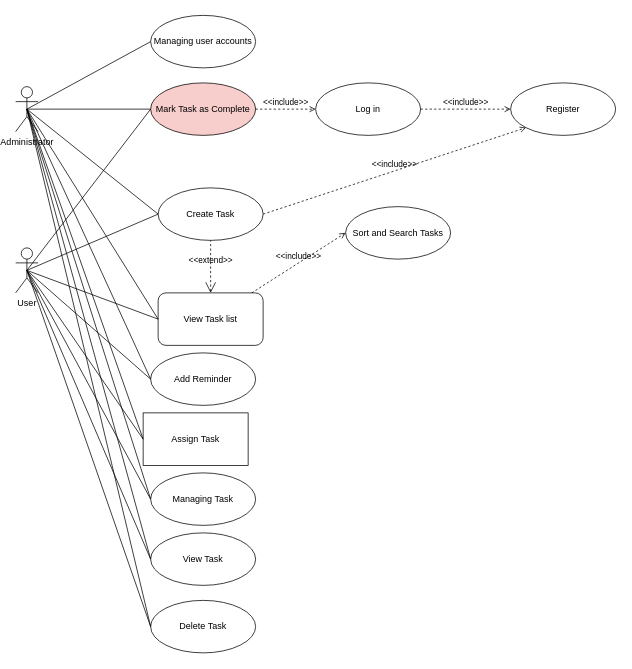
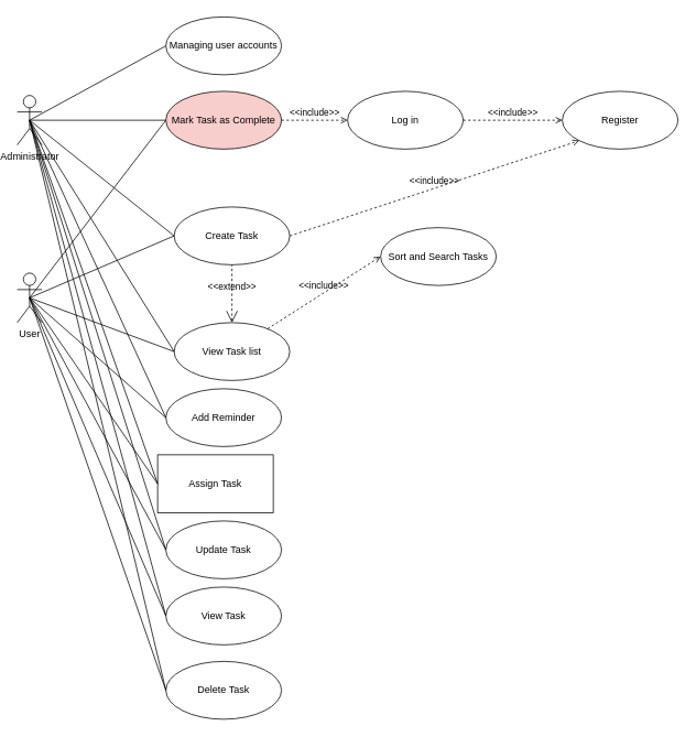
  <mxCell id="0" />
  <mxCell id="1" parent="0" />
  <mxCell id="2" value="User" style="shape=umlActor;html=1;verticalLabelPosition=bottom;verticalAlign=top;align=center;" vertex="1" parent="1"><mxGeometry x="20" y="330" width="30" height="60" as="geometry" /></mxCell>
  <mxCell id="3" value="View Task" style="ellipse;whiteSpace=wrap;html=1;" vertex="1" parent="1"><mxGeometry x="200" y="710" width="140" height="70" as="geometry" /></mxCell>
  <mxCell id="4" value="Create Task" style="ellipse;whiteSpace=wrap;html=1;" vertex="1" parent="1"><mxGeometry x="210" y="250" width="140" height="70" as="geometry" /></mxCell>
  <mxCell id="5" value="Assign Task" style="whiteSpace=wrap;html=1;rounded=0;" vertex="1" parent="1"><mxGeometry x="190" y="550" width="140" height="70" as="geometry" /></mxCell>
- <mxCell id="6" value="Managing Task" style="ellipse;whiteSpace=wrap;html=1;" vertex="1" parent="1"><mxGeometry x="200" y="630" width="140" height="70" as="geometry" /></mxCell>
+ <mxCell id="6" value="Update Task" style="ellipse;whiteSpace=wrap;html=1;" vertex="1" parent="1"><mxGeometry x="200" y="630" width="140" height="70" as="geometry" /></mxCell>
  <mxCell id="7" value="Delete Task" style="ellipse;whiteSpace=wrap;html=1;" vertex="1" parent="1"><mxGeometry x="200" y="800" width="140" height="70" as="geometry" /></mxCell>
  <mxCell id="8" value="Administrator" style="shape=umlActor;html=1;verticalLabelPosition=bottom;verticalAlign=top;align=center;" vertex="1" parent="1"><mxGeometry x="20" y="115" width="30" height="60" as="geometry" /></mxCell>
- <mxCell id="9" value="View Task list" style="whiteSpace=wrap;html=1;rounded=1;" vertex="1" parent="1"><mxGeometry x="210" y="390" width="140" height="70" as="geometry" /></mxCell>
+ <mxCell id="9" value="View Task list" style="ellipse;whiteSpace=wrap;html=1;" vertex="1" parent="1"><mxGeometry x="210" y="390" width="140" height="70" as="geometry" /></mxCell>
  <mxCell id="10" value="" style="edgeStyle=none;html=1;endArrow=none;verticalAlign=bottom;rounded=0;exitX=0.5;exitY=0.5;exitDx=0;exitDy=0;exitPerimeter=0;entryX=0;entryY=0.5;entryDx=0;entryDy=0;" edge="1" parent="1" source="2" target="7"><mxGeometry width="160" relative="1" as="geometry"><mxPoint x="130" y="590" as="sourcePoint" /><mxPoint x="290" y="590" as="targetPoint" /></mxGeometry></mxCell>
  <mxCell id="11" value="" style="edgeStyle=none;html=1;endArrow=none;verticalAlign=bottom;rounded=0;exitX=0.5;exitY=0.5;exitDx=0;exitDy=0;exitPerimeter=0;entryX=0;entryY=0.5;entryDx=0;entryDy=0;" edge="1" parent="1" source="2" target="6"><mxGeometry width="160" relative="1" as="geometry"><mxPoint x="110" y="514.5" as="sourcePoint" /><mxPoint x="270" y="514.5" as="targetPoint" /></mxGeometry></mxCell>
  <mxCell id="12" value="" style="edgeStyle=none;html=1;endArrow=none;verticalAlign=bottom;rounded=0;entryX=0;entryY=0.5;entryDx=0;entryDy=0;exitX=0.5;exitY=0.5;exitDx=0;exitDy=0;exitPerimeter=0;" edge="1" parent="1" source="2" target="5"><mxGeometry width="160" relative="1" as="geometry"><mxPoint x="80" y="520" as="sourcePoint" /><mxPoint x="240" y="520" as="targetPoint" /></mxGeometry></mxCell>
  <mxCell id="13" value="" style="edgeStyle=none;html=1;endArrow=none;verticalAlign=bottom;rounded=0;exitX=0.5;exitY=0.5;exitDx=0;exitDy=0;exitPerimeter=0;entryX=0;entryY=0.5;entryDx=0;entryDy=0;" edge="1" parent="1" source="2" target="4"><mxGeometry width="160" relative="1" as="geometry"><mxPoint x="40" y="500" as="sourcePoint" /><mxPoint x="200" y="500" as="targetPoint" /></mxGeometry></mxCell>
  <mxCell id="14" value="" style="edgeStyle=none;html=1;endArrow=none;verticalAlign=bottom;rounded=0;exitX=0.5;exitY=0.5;exitDx=0;exitDy=0;exitPerimeter=0;entryX=0;entryY=0.5;entryDx=0;entryDy=0;" edge="1" parent="1" source="2" target="3"><mxGeometry width="160" relative="1" as="geometry"><mxPoint x="70" y="490" as="sourcePoint" /><mxPoint x="230" y="490" as="targetPoint" /></mxGeometry></mxCell>
  <mxCell id="15" value="Sort and Search Tasks" style="ellipse;whiteSpace=wrap;html=1;" vertex="1" parent="1"><mxGeometry x="460" y="275" width="140" height="70" as="geometry" /></mxCell>
  <mxCell id="16" value="&amp;lt;&amp;lt;extend&amp;gt;&amp;gt;" style="edgeStyle=none;html=1;startArrow=open;endArrow=none;startSize=12;verticalAlign=bottom;dashed=1;labelBackgroundColor=none;rounded=0;entryX=0.5;entryY=1;entryDx=0;entryDy=0;exitX=0.5;exitY=0;exitDx=0;exitDy=0;" edge="1" parent="1" source="9" target="4"><mxGeometry width="160" relative="1" as="geometry"><mxPoint x="330" y="380" as="sourcePoint" /><mxPoint x="490" y="380" as="targetPoint" /></mxGeometry></mxCell>
  <mxCell id="17" value="" style="edgeStyle=none;html=1;endArrow=none;verticalAlign=bottom;rounded=0;exitX=0.5;exitY=0.5;exitDx=0;exitDy=0;exitPerimeter=0;entryX=0;entryY=0.5;entryDx=0;entryDy=0;" edge="1" parent="1" source="2" target="9"><mxGeometry width="160" relative="1" as="geometry"><mxPoint x="330" y="380" as="sourcePoint" /><mxPoint x="490" y="380" as="targetPoint" /></mxGeometry></mxCell>
  <mxCell id="18" value="Add Reminder" style="ellipse;whiteSpace=wrap;html=1;" vertex="1" parent="1"><mxGeometry x="200" y="470" width="140" height="70" as="geometry" /></mxCell>
  <mxCell id="19" value="Log in" style="ellipse;whiteSpace=wrap;html=1;" vertex="1" parent="1"><mxGeometry x="420" y="110" width="140" height="70" as="geometry" /></mxCell>
  <mxCell id="20" value="Register" style="ellipse;whiteSpace=wrap;html=1;" vertex="1" parent="1"><mxGeometry x="680" y="110" width="140" height="70" as="geometry" /></mxCell>
  <mxCell id="21" value="&amp;lt;&amp;lt;include&amp;gt;&amp;gt;" style="edgeStyle=none;html=1;endArrow=open;verticalAlign=bottom;dashed=1;labelBackgroundColor=none;rounded=0;exitX=1;exitY=0.5;exitDx=0;exitDy=0;entryX=0;entryY=0.5;entryDx=0;entryDy=0;" edge="1" parent="1" source="19" target="20"><mxGeometry width="160" relative="1" as="geometry"><mxPoint x="460" y="140" as="sourcePoint" /><mxPoint x="620" y="140" as="targetPoint" /></mxGeometry></mxCell>
  <mxCell id="22" value="" style="endArrow=none;html=1;rounded=0;entryX=0.5;entryY=0.5;entryDx=0;entryDy=0;entryPerimeter=0;exitX=0;exitY=0.5;exitDx=0;exitDy=0;" edge="1" parent="1" source="4" target="8"><mxGeometry width="50" height="50" relative="1" as="geometry"><mxPoint x="475" y="235" as="sourcePoint" /><mxPoint x="90" y="80" as="targetPoint" /></mxGeometry></mxCell>
  <mxCell id="23" value="&amp;lt;&amp;lt;include&amp;gt;&amp;gt;" style="edgeStyle=none;html=1;endArrow=open;verticalAlign=bottom;dashed=1;labelBackgroundColor=none;rounded=0;exitX=1;exitY=0.5;exitDx=0;exitDy=0;entryX=0;entryY=1;entryDx=0;entryDy=0;" edge="1" parent="1" source="4" target="20"><mxGeometry width="160" relative="1" as="geometry"><mxPoint x="510" y="190" as="sourcePoint" /><mxPoint x="670" y="190" as="targetPoint" /></mxGeometry></mxCell>
  <mxCell id="24" value="&amp;lt;&amp;lt;include&amp;gt;&amp;gt;" style="edgeStyle=none;html=1;endArrow=open;verticalAlign=bottom;dashed=1;labelBackgroundColor=none;rounded=0;entryX=0;entryY=0.5;entryDx=0;entryDy=0;" edge="1" parent="1" source="9" target="15"><mxGeometry width="160" relative="1" as="geometry"><mxPoint x="440" y="325" as="sourcePoint" /><mxPoint x="600" y="325" as="targetPoint" /></mxGeometry></mxCell>
  <mxCell id="25" value="Mark Task as Complete" style="ellipse;whiteSpace=wrap;html=1;fillColor=#f8cecc;" vertex="1" parent="1"><mxGeometry x="200" y="110" width="140" height="70" as="geometry" /></mxCell>
  <mxCell id="26" value="" style="edgeStyle=none;html=1;endArrow=none;verticalAlign=bottom;rounded=0;entryX=0;entryY=0.5;entryDx=0;entryDy=0;exitX=0.5;exitY=0.5;exitDx=0;exitDy=0;exitPerimeter=0;" edge="1" parent="1" source="8" target="25"><mxGeometry width="160" relative="1" as="geometry"><mxPoint x="40" y="200" as="sourcePoint" /><mxPoint x="200" y="200" as="targetPoint" /></mxGeometry></mxCell>
  <mxCell id="27" value="" style="edgeStyle=none;html=1;endArrow=none;verticalAlign=bottom;rounded=0;entryX=0;entryY=0.5;entryDx=0;entryDy=0;exitX=0.5;exitY=0.5;exitDx=0;exitDy=0;exitPerimeter=0;" edge="1" parent="1" source="2" target="25"><mxGeometry width="160" relative="1" as="geometry"><mxPoint x="65" y="370" as="sourcePoint" /><mxPoint x="210" y="195" as="targetPoint" /></mxGeometry></mxCell>
  <mxCell id="28" value="&amp;lt;&amp;lt;include&amp;gt;&amp;gt;" style="edgeStyle=none;html=1;endArrow=open;verticalAlign=bottom;dashed=1;labelBackgroundColor=none;rounded=0;exitX=1;exitY=0.5;exitDx=0;exitDy=0;entryX=0;entryY=0.5;entryDx=0;entryDy=0;" edge="1" parent="1" source="25" target="19"><mxGeometry width="160" relative="1" as="geometry"><mxPoint x="310" y="100" as="sourcePoint" /><mxPoint x="470" y="100" as="targetPoint" /></mxGeometry></mxCell>
  <mxCell id="29" value="" style="edgeStyle=none;html=1;endArrow=none;verticalAlign=bottom;rounded=0;exitX=0.5;exitY=0.5;exitDx=0;exitDy=0;exitPerimeter=0;entryX=0;entryY=0.5;entryDx=0;entryDy=0;" edge="1" parent="1" source="2" target="18"><mxGeometry width="160" relative="1" as="geometry"><mxPoint x="130" y="370" as="sourcePoint" /><mxPoint x="190" y="400" as="targetPoint" /></mxGeometry></mxCell>
  <mxCell id="30" value="" style="edgeStyle=none;html=1;endArrow=none;verticalAlign=bottom;rounded=0;exitX=0.5;exitY=0.5;exitDx=0;exitDy=0;exitPerimeter=0;entryX=0;entryY=0.5;entryDx=0;entryDy=0;" edge="1" parent="1" source="8" target="9"><mxGeometry width="160" relative="1" as="geometry"><mxPoint x="430" y="420" as="sourcePoint" /><mxPoint x="590" y="420" as="targetPoint" /></mxGeometry></mxCell>
  <mxCell id="31" value="Managing user accounts" style="ellipse;whiteSpace=wrap;html=1;" vertex="1" parent="1"><mxGeometry x="200" y="20" width="140" height="70" as="geometry" /></mxCell>
  <mxCell id="32" value="" style="edgeStyle=none;html=1;endArrow=none;verticalAlign=bottom;rounded=0;exitX=0.5;exitY=0.5;exitDx=0;exitDy=0;exitPerimeter=0;entryX=0;entryY=0.5;entryDx=0;entryDy=0;" edge="1" parent="1" source="8" target="31"><mxGeometry width="160" relative="1" as="geometry"><mxPoint x="70" y="60" as="sourcePoint" /><mxPoint x="230" y="60" as="targetPoint" /></mxGeometry></mxCell>
  <mxCell id="33" value="" style="edgeStyle=none;html=1;endArrow=none;verticalAlign=bottom;rounded=0;exitX=0.5;exitY=0.5;exitDx=0;exitDy=0;exitPerimeter=0;entryX=0;entryY=0.5;entryDx=0;entryDy=0;" edge="1" parent="1" source="8" target="3"><mxGeometry width="160" relative="1" as="geometry"><mxPoint x="360" y="410" as="sourcePoint" /><mxPoint x="525" y="885" as="targetPoint" /></mxGeometry></mxCell>
  <mxCell id="34" value="" style="edgeStyle=none;html=1;endArrow=none;verticalAlign=bottom;rounded=0;exitX=0.5;exitY=0.5;exitDx=0;exitDy=0;exitPerimeter=0;entryX=0;entryY=0.5;entryDx=0;entryDy=0;" edge="1" parent="1" source="8" target="7"><mxGeometry width="160" relative="1" as="geometry"><mxPoint x="402.5" y="400" as="sourcePoint" /><mxPoint x="567.5" y="785" as="targetPoint" /></mxGeometry></mxCell>
  <mxCell id="35" value="" style="edgeStyle=none;html=1;endArrow=none;verticalAlign=bottom;rounded=0;exitX=0.5;exitY=0.5;exitDx=0;exitDy=0;exitPerimeter=0;entryX=0;entryY=0.5;entryDx=0;entryDy=0;" edge="1" parent="1" source="8" target="6"><mxGeometry width="160" relative="1" as="geometry"><mxPoint x="35" y="245" as="sourcePoint" /><mxPoint x="200" y="550" as="targetPoint" /></mxGeometry></mxCell>
  <mxCell id="36" value="" style="edgeStyle=none;html=1;endArrow=none;verticalAlign=bottom;rounded=0;entryX=0;entryY=0.5;entryDx=0;entryDy=0;exitX=0.5;exitY=0.5;exitDx=0;exitDy=0;exitPerimeter=0;" edge="1" parent="1" source="8" target="5"><mxGeometry width="160" relative="1" as="geometry"><mxPoint x="370" y="530" as="sourcePoint" /><mxPoint x="525" y="755" as="targetPoint" /></mxGeometry></mxCell>
  <mxCell id="37" value="" style="edgeStyle=none;html=1;endArrow=none;verticalAlign=bottom;rounded=0;exitX=0.5;exitY=0.5;exitDx=0;exitDy=0;exitPerimeter=0;entryX=0;entryY=0.5;entryDx=0;entryDy=0;" edge="1" parent="1" source="8" target="18"><mxGeometry width="160" relative="1" as="geometry"><mxPoint x="45" y="330" as="sourcePoint" /><mxPoint x="210" y="475" as="targetPoint" /></mxGeometry></mxCell>
